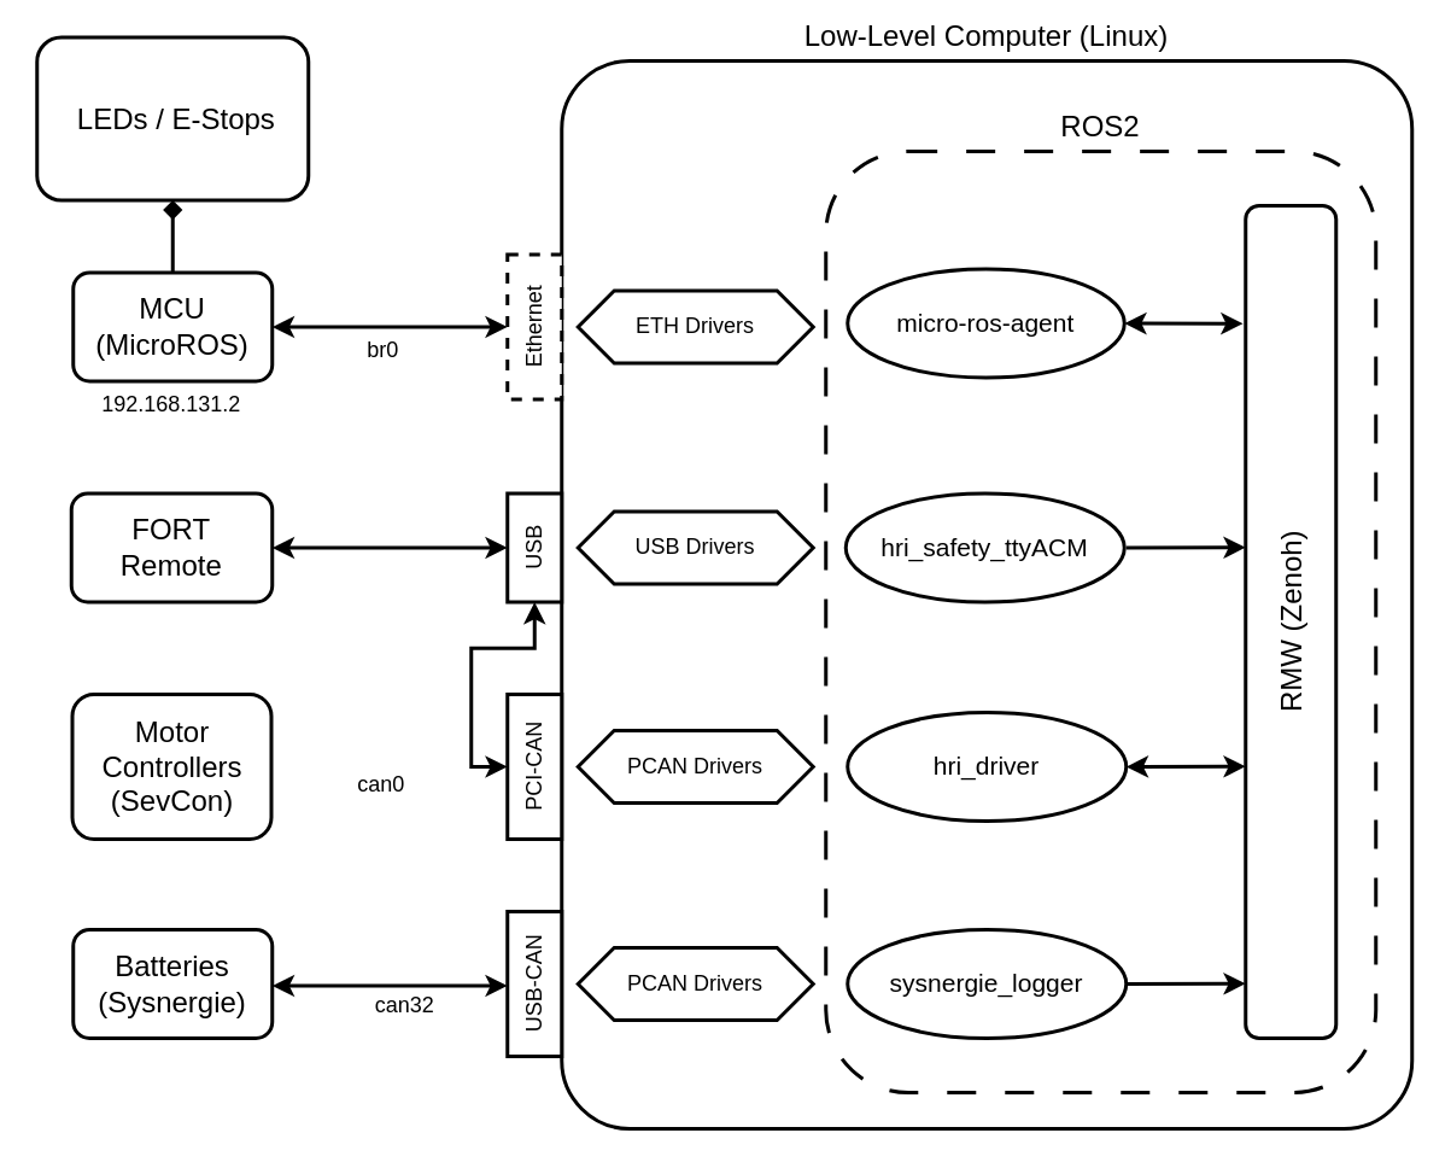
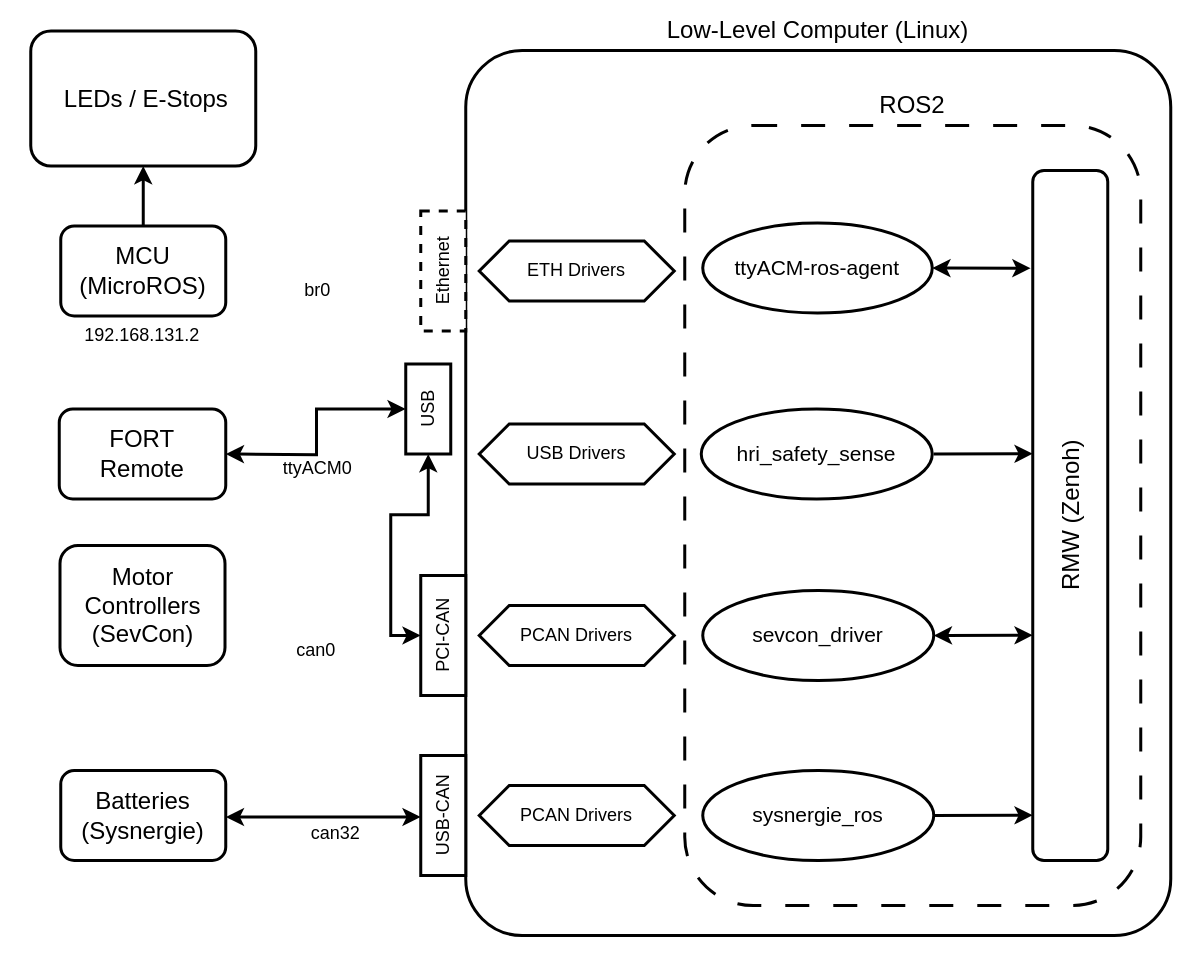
  <mxCell id="0" />
  <mxCell id="1" parent="0" />
  <mxCell id="2" value="&lt;font style=&quot;font-size: 16px;&quot;&gt;Low-Level Computer (Linux)&lt;/font&gt;" style="rounded=1;whiteSpace=wrap;html=1;verticalAlign=top;spacingTop=-30;arcSize=8;strokeWidth=2;" parent="1" vertex="1"><mxGeometry x="310" y="33" width="470" height="590" as="geometry" /></mxCell>
  <mxCell id="3" value="ROS2" style="rounded=1;whiteSpace=wrap;html=1;verticalAlign=top;spacingTop=-30;fontSize=16;dashed=1;strokeWidth=2;dashPattern=8 8;" parent="1" vertex="1"><mxGeometry x="456" y="83" width="304" height="520" as="geometry" /></mxCell>
- <mxCell id="4" value="" style="edgeStyle=orthogonalEdgeStyle;rounded=0;orthogonalLoop=1;jettySize=auto;html=1;strokeWidth=2;endArrow=diamond;" parent="1" source="5" target="7" edge="1"><mxGeometry relative="1" as="geometry" /></mxCell>
+ <mxCell id="4" value="" style="edgeStyle=orthogonalEdgeStyle;rounded=0;orthogonalLoop=1;jettySize=auto;html=1;strokeWidth=2;" parent="1" source="5" target="7" edge="1"><mxGeometry relative="1" as="geometry" /></mxCell>
  <mxCell id="5" value="&lt;font style=&quot;font-size: 16px;&quot;&gt;MCU&lt;br&gt;(MicroROS)&lt;/font&gt;" style="rounded=1;whiteSpace=wrap;html=1;strokeWidth=2;" parent="1" vertex="1"><mxGeometry x="40" y="150" width="110" height="60" as="geometry" /></mxCell>
- <mxCell id="6" value="&lt;font style=&quot;font-size: 16px;&quot;&gt;Motor Controllers&lt;br&gt;(SevCon)&lt;/font&gt;" style="rounded=1;whiteSpace=wrap;html=1;strokeWidth=2;" parent="1" vertex="1"><mxGeometry x="39.5" y="383" width="110" height="80" as="geometry" /></mxCell>
+ <mxCell id="6" value="&lt;font style=&quot;font-size: 16px;&quot;&gt;Motor Controllers&lt;br&gt;(SevCon)&lt;/font&gt;" style="rounded=1;whiteSpace=wrap;html=1;strokeWidth=2;" parent="1" vertex="1"><mxGeometry x="39.5" y="363" width="110" height="80" as="geometry" /></mxCell>
  <mxCell id="7" value="&lt;span style=&quot;font-size: 16px;&quot;&gt;&amp;nbsp;LEDs / E-Stops&lt;/span&gt;" style="rounded=1;whiteSpace=wrap;html=1;strokeWidth=2;" parent="1" vertex="1"><mxGeometry x="20" y="20" width="150" height="90" as="geometry" /></mxCell>
- <mxCell id="8" style="edgeStyle=orthogonalEdgeStyle;rounded=0;orthogonalLoop=1;jettySize=auto;html=1;exitX=0;exitY=0.5;exitDx=0;exitDy=0;entryX=1;entryY=0.5;entryDx=0;entryDy=0;startArrow=classic;startFill=1;fillColor=#fff2cc;strokeColor=light-dark(#000000, #6d5100);strokeWidth=2;" parent="1" source="9" target="5" edge="1"><mxGeometry relative="1" as="geometry" /></mxCell>
  <mxCell id="9" value="Ethernet" style="rounded=0;whiteSpace=wrap;html=1;strokeWidth=2;horizontal=0;dashed=1;" parent="1" vertex="1"><mxGeometry x="280" y="140" width="30" height="80" as="geometry" /></mxCell>
  <mxCell id="10" value="192.168.131.2" style="text;html=1;align=center;verticalAlign=middle;whiteSpace=wrap;rounded=0;" parent="1" vertex="1"><mxGeometry x="52" y="208" width="85" height="30" as="geometry" /></mxCell>
  <mxCell id="11" value="PCI-CAN" style="rounded=0;whiteSpace=wrap;html=1;strokeWidth=2;horizontal=0;" parent="1" vertex="1"><mxGeometry x="280" y="383" width="30" height="80" as="geometry" /></mxCell>
  <mxCell id="12" style="edgeStyle=orthogonalEdgeStyle;rounded=0;orthogonalLoop=1;jettySize=auto;html=1;exitX=0;exitY=0.5;exitDx=0;exitDy=0;startArrow=classic;startFill=1;fillColor=#fff2cc;strokeColor=light-dark(#000000, #6d5100);strokeWidth=2;" parent="1" source="11" target="33" edge="1"><mxGeometry relative="1" as="geometry"><mxPoint x="290" y="273" as="sourcePoint" /><mxPoint x="150" y="273" as="targetPoint" /></mxGeometry></mxCell>
  <mxCell id="13" value="can0" style="text;html=1;align=center;verticalAlign=middle;whiteSpace=wrap;rounded=0;" parent="1" vertex="1"><mxGeometry x="168" y="418" width="85" height="30" as="geometry" /></mxCell>
  <mxCell id="14" value="br0" style="text;html=1;align=center;verticalAlign=middle;whiteSpace=wrap;rounded=0;" parent="1" vertex="1"><mxGeometry x="169" y="178" width="85" height="30" as="geometry" /></mxCell>
  <mxCell id="15" value="&lt;span style=&quot;font-size: 16px;&quot;&gt;Batteries&lt;br&gt;(Sysnergie)&lt;/span&gt;" style="rounded=1;whiteSpace=wrap;html=1;strokeWidth=2;" parent="1" vertex="1"><mxGeometry x="40" y="513" width="110" height="60" as="geometry" /></mxCell>
  <mxCell id="16" value="USB-CAN" style="rounded=0;whiteSpace=wrap;html=1;strokeWidth=2;horizontal=0;spacingTop=0;spacingLeft=0;" parent="1" vertex="1"><mxGeometry x="280" y="503" width="30" height="80" as="geometry" /></mxCell>
  <mxCell id="17" style="edgeStyle=orthogonalEdgeStyle;rounded=0;orthogonalLoop=1;jettySize=auto;html=1;exitX=0;exitY=0.5;exitDx=0;exitDy=0;entryX=1;entryY=0.5;entryDx=0;entryDy=0;startArrow=classic;startFill=1;fillColor=#fff2cc;strokeColor=light-dark(#000000, #6d5100);strokeWidth=2;" parent="1" edge="1"><mxGeometry relative="1" as="geometry"><mxPoint x="280" y="544" as="sourcePoint" /><mxPoint x="150" y="544" as="targetPoint" /></mxGeometry></mxCell>
  <mxCell id="18" value="can32" style="text;html=1;align=center;verticalAlign=middle;whiteSpace=wrap;rounded=0;" parent="1" vertex="1"><mxGeometry x="181" y="540" width="85" height="30" as="geometry" /></mxCell>
  <mxCell id="19" value="PCAN Drivers" style="shape=hexagon;perimeter=hexagonPerimeter2;whiteSpace=wrap;html=1;fixedSize=1;strokeWidth=2;" parent="1" vertex="1"><mxGeometry x="319" y="523" width="130" height="40" as="geometry" /></mxCell>
  <mxCell id="20" value="PCAN Drivers" style="shape=hexagon;perimeter=hexagonPerimeter2;whiteSpace=wrap;html=1;fixedSize=1;strokeWidth=2;" parent="1" vertex="1"><mxGeometry x="319" y="403" width="130" height="40" as="geometry" /></mxCell>
  <mxCell id="21" value="ETH Drivers" style="shape=hexagon;perimeter=hexagonPerimeter2;whiteSpace=wrap;html=1;fixedSize=1;strokeWidth=2;" parent="1" vertex="1"><mxGeometry x="319" y="160" width="130" height="40" as="geometry" /></mxCell>
- <mxCell id="22" value="micro-ros-agent" style="ellipse;whiteSpace=wrap;html=1;strokeWidth=2;fontSize=14;" parent="1" vertex="1"><mxGeometry x="468" y="148" width="153" height="60" as="geometry" /></mxCell>
+ <mxCell id="22" value="ttyACM-ros-agent" style="ellipse;whiteSpace=wrap;html=1;strokeWidth=2;fontSize=14;" parent="1" vertex="1"><mxGeometry x="468" y="148" width="153" height="60" as="geometry" /></mxCell>
  <mxCell id="23" value="RMW (Zenoh)" style="rounded=1;whiteSpace=wrap;html=1;fontSize=16;horizontal=0;strokeWidth=2;" parent="1" vertex="1"><mxGeometry x="688" y="113" width="50" height="460" as="geometry" /></mxCell>
- <mxCell id="24" value="hri_driver" style="ellipse;whiteSpace=wrap;html=1;strokeWidth=2;fontSize=14;" parent="1" vertex="1"><mxGeometry x="468" y="393" width="154" height="60" as="geometry" /></mxCell>
+ <mxCell id="24" value="sevcon_driver" style="ellipse;whiteSpace=wrap;html=1;strokeWidth=2;fontSize=14;" parent="1" vertex="1"><mxGeometry x="468" y="393" width="154" height="60" as="geometry" /></mxCell>
  <mxCell id="25" value="" style="rounded=0;orthogonalLoop=1;jettySize=auto;html=1;entryX=0;entryY=0.114;entryDx=0;entryDy=0;entryPerimeter=0;strokeWidth=2;startArrow=classic;startFill=1;exitX=1;exitY=0.5;exitDx=0;exitDy=0;" parent="1" source="24" edge="1"><mxGeometry relative="1" as="geometry"><mxPoint x="625" y="423" as="sourcePoint" /><mxPoint x="688" y="422.8" as="targetPoint" /></mxGeometry></mxCell>
- <mxCell id="26" value="sysnergie_logger" style="ellipse;whiteSpace=wrap;html=1;strokeWidth=2;fontSize=14;" parent="1" vertex="1"><mxGeometry x="468" y="513" width="154" height="60" as="geometry" /></mxCell>
+ <mxCell id="26" value="sysnergie_ros" style="ellipse;whiteSpace=wrap;html=1;strokeWidth=2;fontSize=14;" parent="1" vertex="1"><mxGeometry x="468" y="513" width="154" height="60" as="geometry" /></mxCell>
  <mxCell id="27" value="" style="rounded=0;orthogonalLoop=1;jettySize=auto;html=1;entryX=0;entryY=0.114;entryDx=0;entryDy=0;entryPerimeter=0;strokeWidth=2;startArrow=none;startFill=0;exitX=1;exitY=0.5;exitDx=0;exitDy=0;" parent="1" edge="1"><mxGeometry relative="1" as="geometry"><mxPoint x="622" y="543" as="sourcePoint" /><mxPoint x="688" y="542.8" as="targetPoint" /></mxGeometry></mxCell>
  <mxCell id="28" value="&lt;span style=&quot;font-size: 16px;&quot;&gt;FORT &lt;br&gt;Remote&lt;/span&gt;" style="rounded=1;whiteSpace=wrap;html=1;strokeWidth=2;" parent="1" vertex="1"><mxGeometry x="39" y="272" width="111" height="60" as="geometry" /></mxCell>
  <mxCell id="29" style="edgeStyle=orthogonalEdgeStyle;rounded=0;orthogonalLoop=1;jettySize=auto;html=1;exitX=0;exitY=0.5;exitDx=0;exitDy=0;startArrow=classic;startFill=1;fillColor=#fff2cc;strokeColor=light-dark(#000000, #6d5100);strokeWidth=2;" parent="1" source="33" edge="1"><mxGeometry relative="1" as="geometry"><mxPoint x="273.5" y="302" as="sourcePoint" /><mxPoint x="150" y="302" as="targetPoint" /></mxGeometry></mxCell>
- <mxCell id="31" value="hri_safety_ttyACM" style="ellipse;whiteSpace=wrap;html=1;strokeWidth=2;fontSize=14;" parent="1" vertex="1"><mxGeometry x="467" y="272" width="154" height="60" as="geometry" /></mxCell>
+ <mxCell id="30" value="ttyACM0" style="text;html=1;align=center;verticalAlign=middle;whiteSpace=wrap;rounded=0;" parent="1" vertex="1"><mxGeometry x="169" y="297" width="85" height="30" as="geometry" /></mxCell>
+ <mxCell id="31" value="hri_safety_sense" style="ellipse;whiteSpace=wrap;html=1;strokeWidth=2;fontSize=14;" parent="1" vertex="1"><mxGeometry x="467" y="272" width="154" height="60" as="geometry" /></mxCell>
  <mxCell id="32" value="" style="rounded=0;orthogonalLoop=1;jettySize=auto;html=1;entryX=0;entryY=0.114;entryDx=0;entryDy=0;entryPerimeter=0;strokeWidth=2;startArrow=none;startFill=0;exitX=1;exitY=0.5;exitDx=0;exitDy=0;" parent="1" edge="1"><mxGeometry relative="1" as="geometry"><mxPoint x="622" y="302" as="sourcePoint" /><mxPoint x="688" y="301.8" as="targetPoint" /></mxGeometry></mxCell>
- <mxCell id="33" value="USB" style="rounded=0;whiteSpace=wrap;html=1;strokeWidth=2;horizontal=0;spacingTop=0;spacingLeft=0;" parent="1" vertex="1"><mxGeometry x="280" y="272" width="30" height="60" as="geometry" /></mxCell>
+ <mxCell id="33" value="USB" style="rounded=0;whiteSpace=wrap;html=1;strokeWidth=2;horizontal=0;spacingTop=0;spacingLeft=0;" parent="1" vertex="1"><mxGeometry x="270" y="242" width="30" height="60" as="geometry" /></mxCell>
  <mxCell id="34" value="" style="rounded=0;orthogonalLoop=1;jettySize=auto;html=1;strokeWidth=2;startArrow=classic;startFill=1;exitX=1;exitY=0.5;exitDx=0;exitDy=0;entryX=-0.029;entryY=0.083;entryDx=0;entryDy=0;entryPerimeter=0;" parent="1" source="22" edge="1"><mxGeometry relative="1" as="geometry"><mxPoint x="621" y="178" as="sourcePoint" /><mxPoint x="686.55" y="178.18" as="targetPoint" /></mxGeometry></mxCell>
  <mxCell id="35" value="USB Drivers" style="shape=hexagon;perimeter=hexagonPerimeter2;whiteSpace=wrap;html=1;fixedSize=1;strokeWidth=2;" parent="1" vertex="1"><mxGeometry x="319" y="282" width="130" height="40" as="geometry" /></mxCell>
